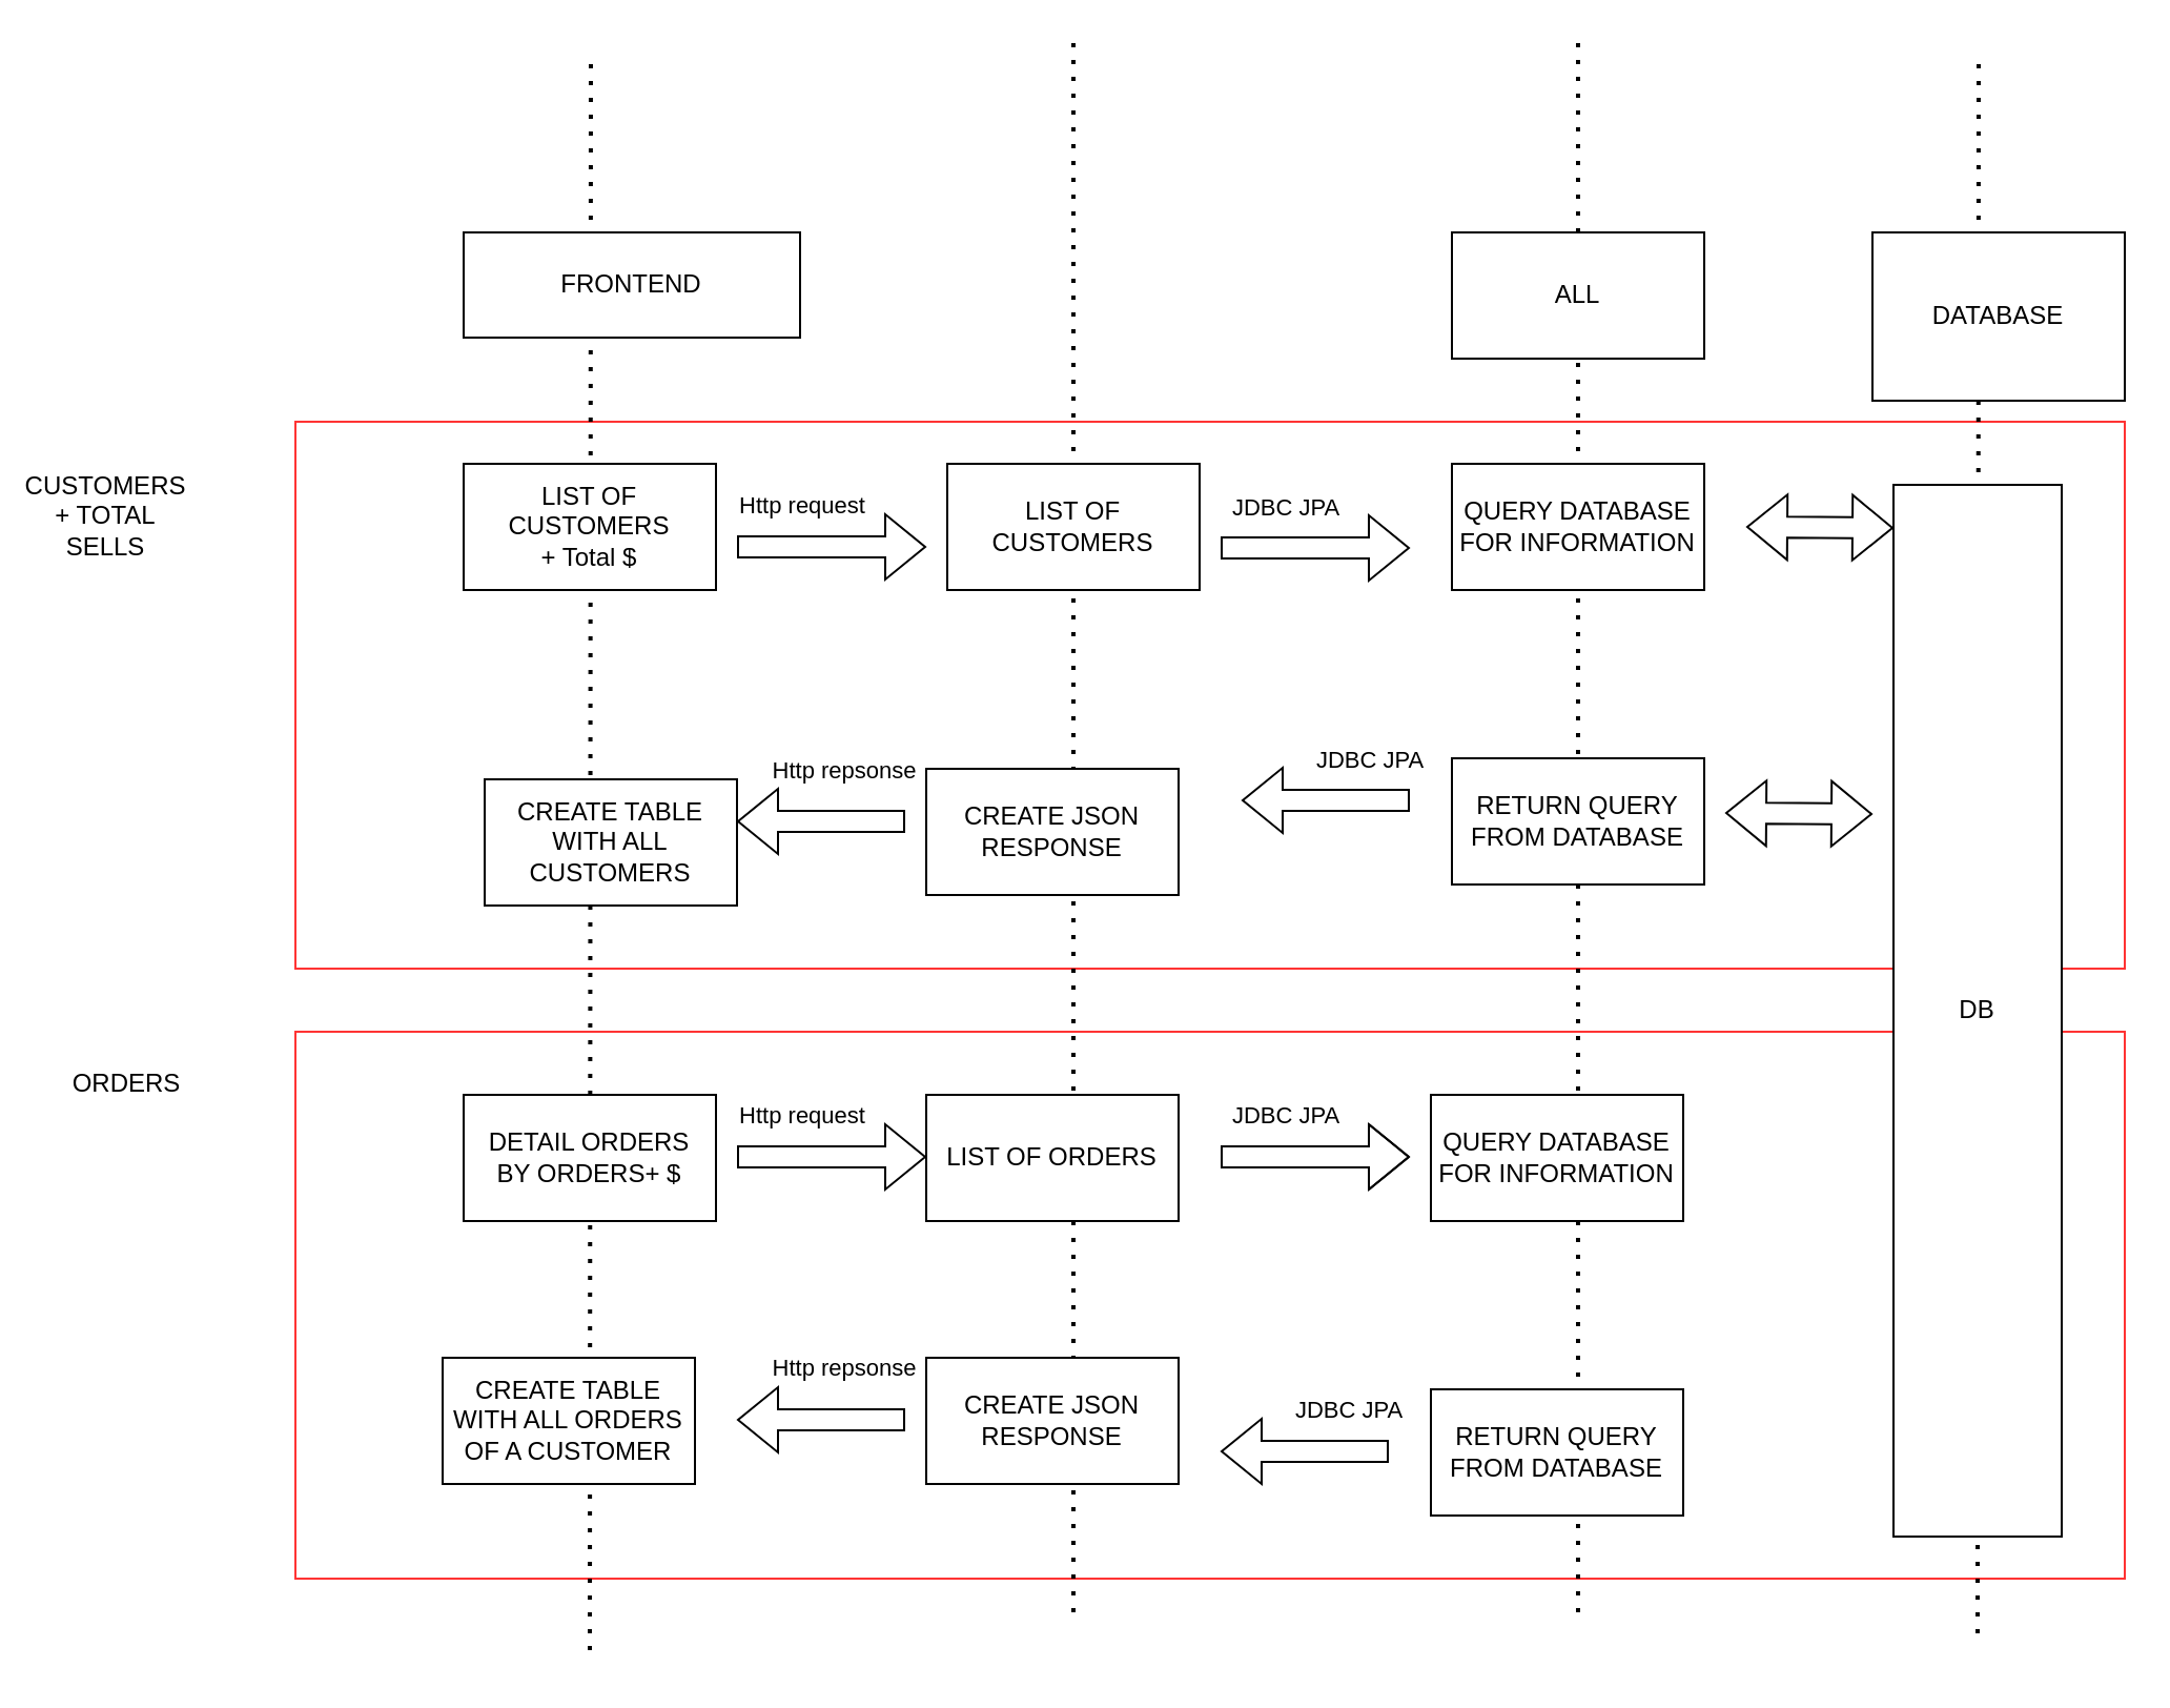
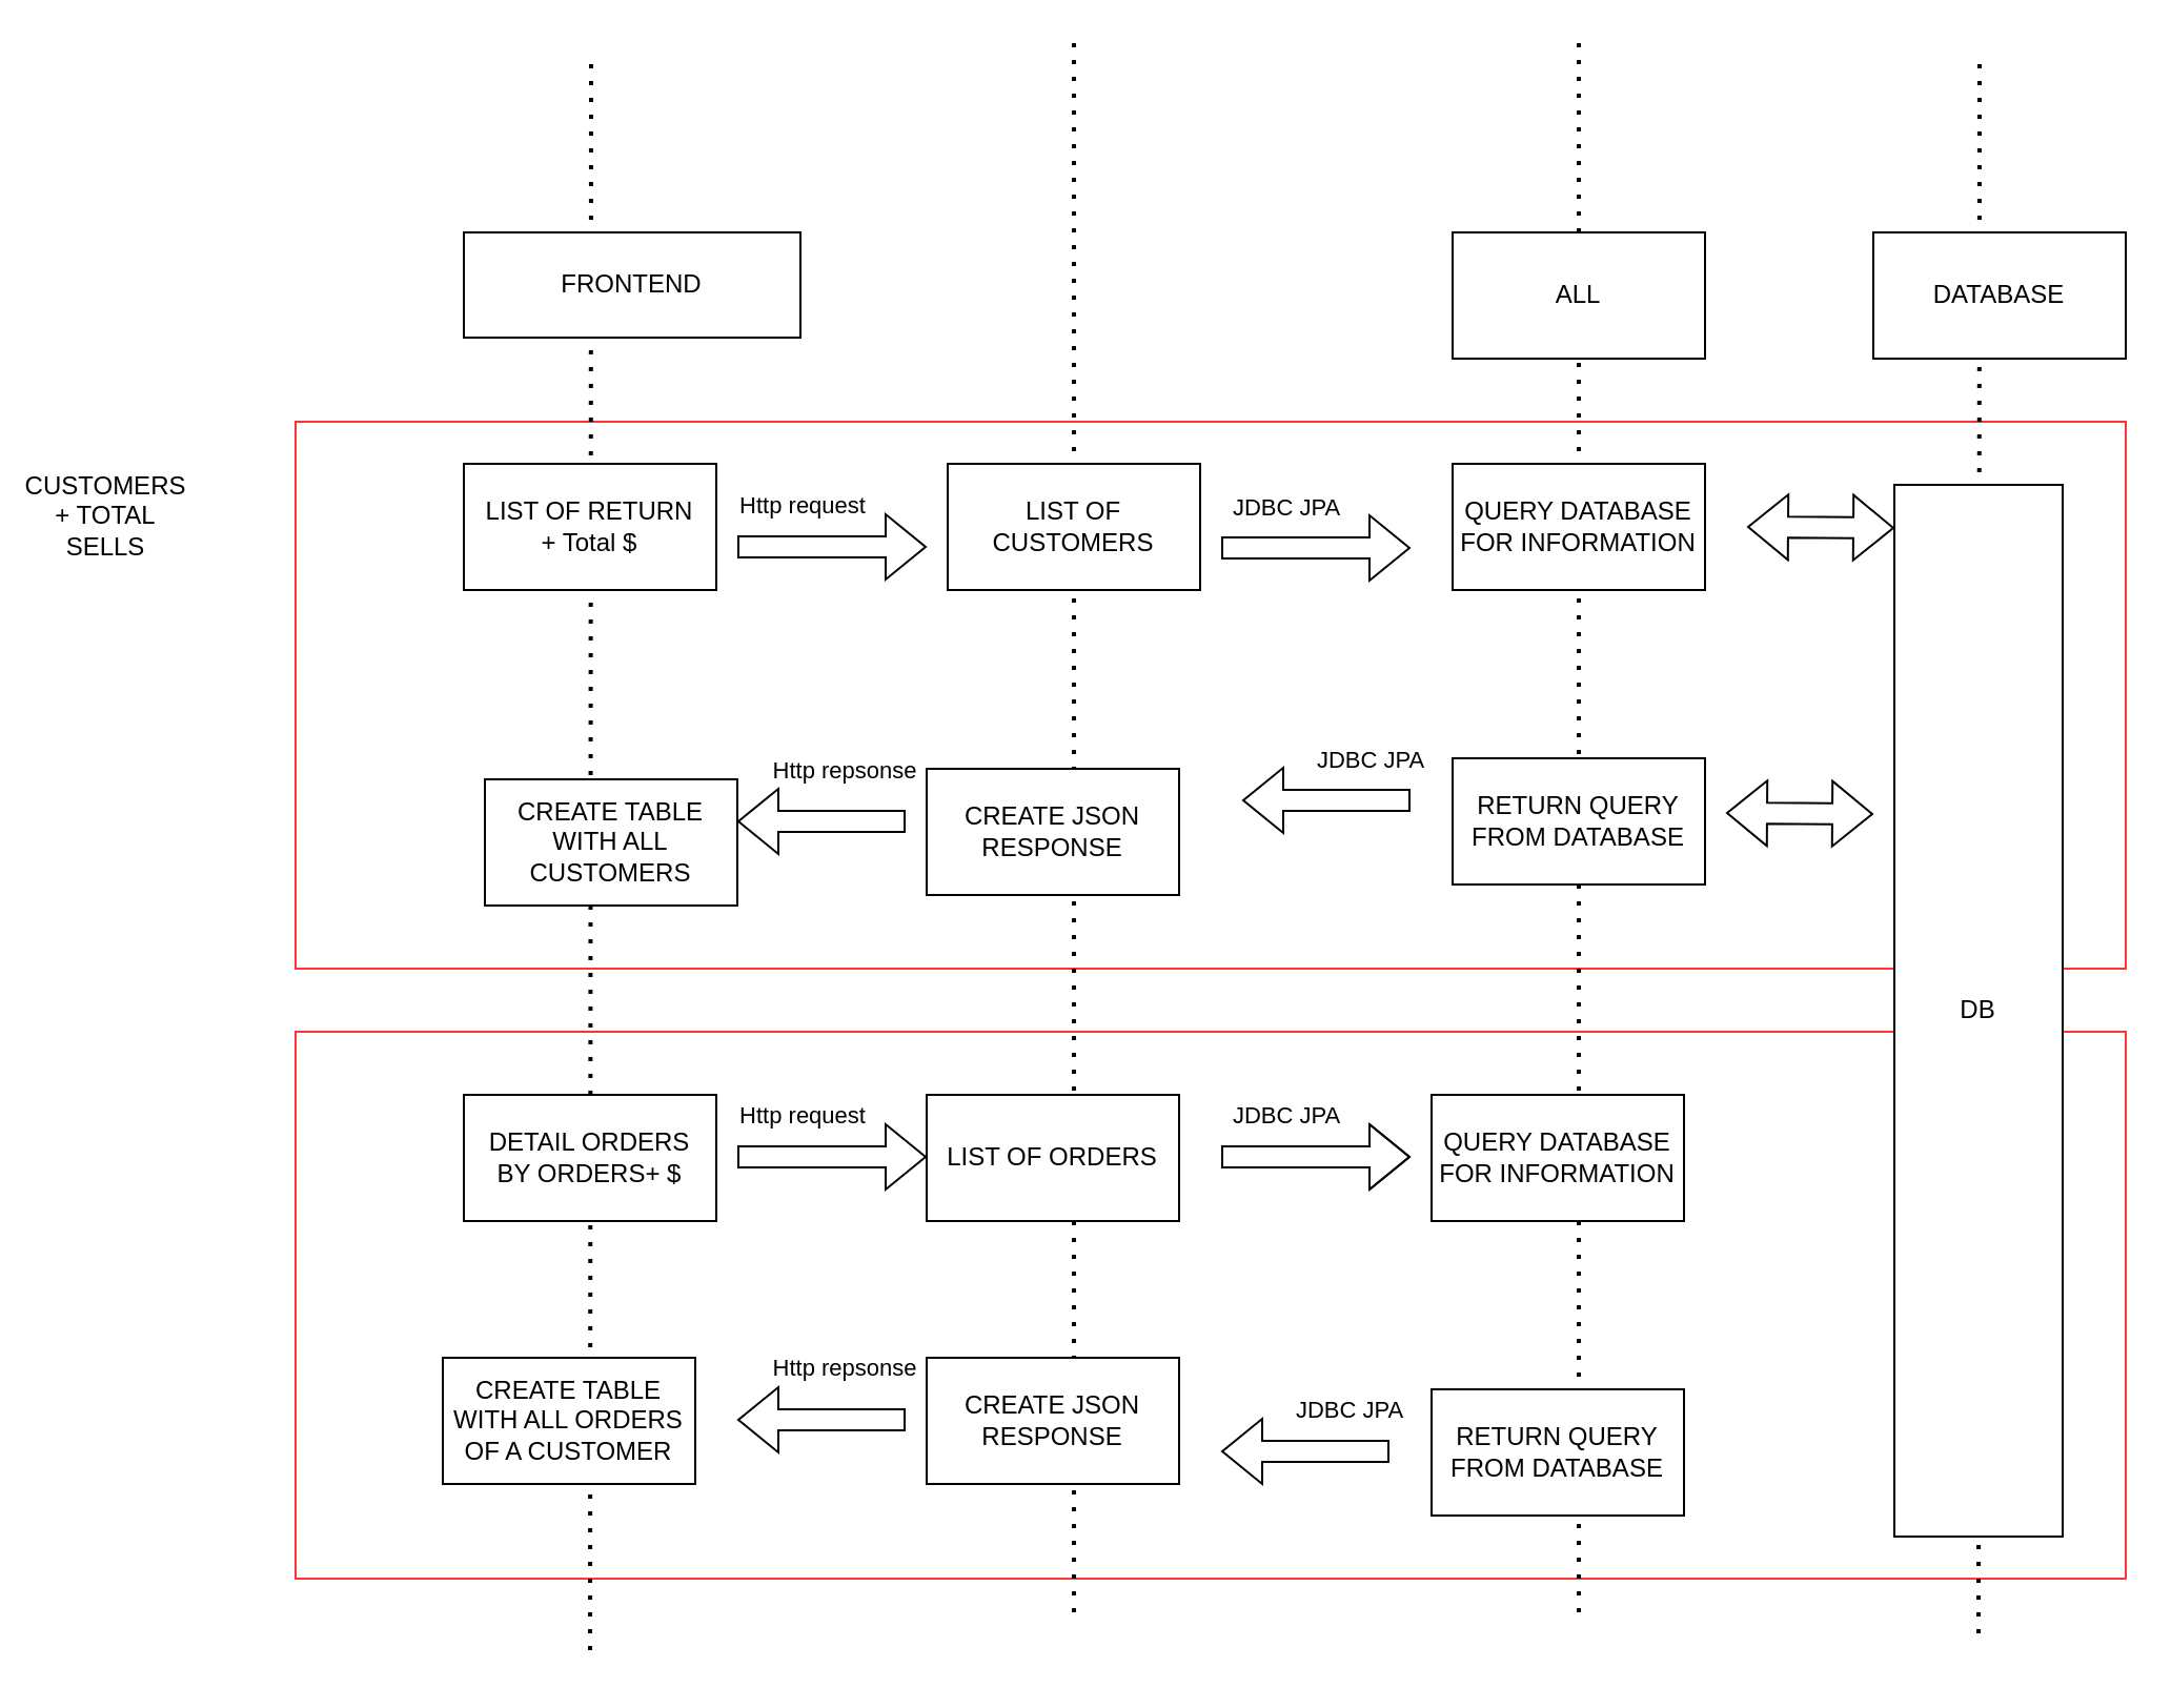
  <mxCell id="0" />
  <mxCell id="1" parent="0" />
  <mxCell id="2" value="" style="rounded=0;whiteSpace=wrap;html=1;strokeColor=#FF3333;fillColor=#FFFFFF;movable=0;resizable=0;rotatable=0;deletable=0;editable=0;locked=1;connectable=0;" vertex="1" parent="1"><mxGeometry x="140" y="490" width="870" height="260" as="geometry" /></mxCell>
  <mxCell id="3" value="" style="rounded=0;whiteSpace=wrap;html=1;strokeColor=#FF3333;fillColor=#FFFFFF;movable=0;resizable=0;rotatable=0;deletable=0;editable=0;locked=1;connectable=0;" vertex="1" parent="1"><mxGeometry x="140" y="200" width="870" height="260" as="geometry" /></mxCell>
  <mxCell id="4" value="" style="endArrow=none;dashed=1;html=1;dashPattern=1 3;strokeWidth=2;rounded=0;" edge="1" parent="1"><mxGeometry width="50" height="50" relative="1" as="geometry"><mxPoint x="510" y="20" as="sourcePoint" /><mxPoint x="510" y="770" as="targetPoint" /></mxGeometry></mxCell>
  <mxCell id="5" value="" style="endArrow=none;dashed=1;html=1;dashPattern=1 3;strokeWidth=2;rounded=0;" edge="1" parent="1"><mxGeometry width="50" height="50" relative="1" as="geometry"><mxPoint x="280.5" y="30" as="sourcePoint" /><mxPoint x="280" y="790" as="targetPoint" /></mxGeometry></mxCell>
  <mxCell id="6" value="" style="endArrow=none;dashed=1;html=1;dashPattern=1 3;strokeWidth=2;rounded=0;" edge="1" parent="1"><mxGeometry width="50" height="50" relative="1" as="geometry"><mxPoint x="750" y="20" as="sourcePoint" /><mxPoint x="750" y="770" as="targetPoint" /></mxGeometry></mxCell>
  <mxCell id="7" value="ALL" style="rounded=0;whiteSpace=wrap;html=1;" vertex="1" parent="1"><mxGeometry x="690" y="110" width="120" height="60" as="geometry" /></mxCell>
  <mxCell id="8" value="FRONTEND" style="rounded=0;whiteSpace=wrap;html=1;" vertex="1" parent="1"><mxGeometry x="220" y="110" width="160" height="50" as="geometry" /></mxCell>
- <mxCell id="9" value="LIST OF CUSTOMERS&lt;br&gt;+ Total $" style="rounded=0;whiteSpace=wrap;html=1;" vertex="1" parent="1"><mxGeometry x="220" y="220" width="120" height="60" as="geometry" /></mxCell>
+ <mxCell id="9" value="LIST OF RETURN&lt;br&gt;+ Total $" style="rounded=0;whiteSpace=wrap;html=1;" vertex="1" parent="1"><mxGeometry x="220" y="220" width="120" height="60" as="geometry" /></mxCell>
  <mxCell id="10" value="DETAIL ORDERS&lt;br&gt;BY ORDERS+ $" style="rounded=0;whiteSpace=wrap;html=1;" vertex="1" parent="1"><mxGeometry x="220" y="520" width="120" height="60" as="geometry" /></mxCell>
  <mxCell id="11" value="LIST OF CUSTOMERS" style="rounded=0;whiteSpace=wrap;html=1;" vertex="1" parent="1"><mxGeometry x="450" y="220" width="120" height="60" as="geometry" /></mxCell>
  <mxCell id="12" value="QUERY DATABASE FOR INFORMATION" style="rounded=0;whiteSpace=wrap;html=1;" vertex="1" parent="1"><mxGeometry x="690" y="220" width="120" height="60" as="geometry" /></mxCell>
  <mxCell id="13" value="" style="shape=flexArrow;endArrow=classic;html=1;rounded=0;" edge="1" parent="1"><mxGeometry width="50" height="50" relative="1" as="geometry"><mxPoint x="350" y="259.5" as="sourcePoint" /><mxPoint x="440" y="259.5" as="targetPoint" /></mxGeometry></mxCell>
  <mxCell id="14" value="Http request" style="edgeLabel;html=1;align=center;verticalAlign=middle;resizable=0;points=[];" vertex="1" connectable="0" parent="13"><mxGeometry x="0.318" relative="1" as="geometry"><mxPoint x="-29" y="-20" as="offset" /></mxGeometry></mxCell>
  <mxCell id="15" value="" style="shape=flexArrow;endArrow=classic;html=1;rounded=0;" edge="1" parent="1"><mxGeometry width="50" height="50" relative="1" as="geometry"><mxPoint x="580" y="260" as="sourcePoint" /><mxPoint x="670" y="260" as="targetPoint" /></mxGeometry></mxCell>
  <mxCell id="16" value="JDBC JPA" style="edgeLabel;html=1;align=center;verticalAlign=middle;resizable=0;points=[];" vertex="1" connectable="0" parent="15"><mxGeometry x="0.318" relative="1" as="geometry"><mxPoint x="-29" y="-20" as="offset" /></mxGeometry></mxCell>
  <mxCell id="17" value="" style="shape=flexArrow;endArrow=classic;html=1;rounded=0;exitX=0.583;exitY=0.833;exitDx=0;exitDy=0;exitPerimeter=0;" edge="1" parent="1"><mxGeometry width="50" height="50" relative="1" as="geometry"><mxPoint x="670" y="380" as="sourcePoint" /><mxPoint x="590" y="380" as="targetPoint" /></mxGeometry></mxCell>
  <mxCell id="18" value="JDBC JPA" style="edgeLabel;html=1;align=center;verticalAlign=middle;resizable=0;points=[];" vertex="1" connectable="0" parent="17"><mxGeometry x="0.318" relative="1" as="geometry"><mxPoint x="33" y="-20" as="offset" /></mxGeometry></mxCell>
  <mxCell id="19" value="" style="shape=flexArrow;endArrow=classic;html=1;rounded=0;exitX=0.583;exitY=0.833;exitDx=0;exitDy=0;exitPerimeter=0;" edge="1" parent="1"><mxGeometry width="50" height="50" relative="1" as="geometry"><mxPoint x="430" y="390" as="sourcePoint" /><mxPoint x="350" y="390" as="targetPoint" /></mxGeometry></mxCell>
  <mxCell id="20" value="Http repsonse" style="edgeLabel;html=1;align=center;verticalAlign=middle;resizable=0;points=[];" vertex="1" connectable="0" parent="19"><mxGeometry x="0.318" relative="1" as="geometry"><mxPoint x="23" y="-25" as="offset" /></mxGeometry></mxCell>
  <mxCell id="21" value="CREATE TABLE&lt;br&gt;WITH ALL CUSTOMERS" style="rounded=0;whiteSpace=wrap;html=1;" vertex="1" parent="1"><mxGeometry x="230" y="370" width="120" height="60" as="geometry" /></mxCell>
  <mxCell id="22" value="CREATE JSON RESPONSE" style="rounded=0;whiteSpace=wrap;html=1;" vertex="1" parent="1"><mxGeometry x="440" y="365" width="120" height="60" as="geometry" /></mxCell>
  <mxCell id="23" value="RETURN QUERY&lt;br&gt;FROM DATABASE" style="rounded=0;whiteSpace=wrap;html=1;" vertex="1" parent="1"><mxGeometry x="690" y="360" width="120" height="60" as="geometry" /></mxCell>
  <mxCell id="24" value="" style="endArrow=none;dashed=1;html=1;dashPattern=1 3;strokeWidth=2;rounded=0;" edge="1" parent="1"><mxGeometry width="50" height="50" relative="1" as="geometry"><mxPoint x="940.5" y="30" as="sourcePoint" /><mxPoint x="940" y="780" as="targetPoint" /></mxGeometry></mxCell>
  <mxCell id="25" value="" style="shape=flexArrow;endArrow=classic;startArrow=classic;html=1;rounded=0;" edge="1" parent="1"><mxGeometry width="100" height="100" relative="1" as="geometry"><mxPoint x="900" y="250.5" as="sourcePoint" /><mxPoint x="830" y="250" as="targetPoint" /></mxGeometry></mxCell>
  <mxCell id="26" value="" style="shape=flexArrow;endArrow=classic;startArrow=classic;html=1;rounded=0;" edge="1" parent="1"><mxGeometry width="100" height="100" relative="1" as="geometry"><mxPoint x="890" y="386.5" as="sourcePoint" /><mxPoint x="820" y="386" as="targetPoint" /></mxGeometry></mxCell>
- <mxCell id="27" value="DATABASE" style="rounded=0;whiteSpace=wrap;html=1;" vertex="1" parent="1"><mxGeometry x="890" y="110" width="120" height="80" as="geometry" /></mxCell>
+ <mxCell id="27" value="DATABASE" style="rounded=0;whiteSpace=wrap;html=1;" vertex="1" parent="1"><mxGeometry x="890" y="110" width="120" height="60" as="geometry" /></mxCell>
  <mxCell id="28" value="DB" style="rounded=0;whiteSpace=wrap;html=1;" vertex="1" parent="1"><mxGeometry x="900" y="230" width="80" height="500" as="geometry" /></mxCell>
  <mxCell id="29" value="" style="shape=flexArrow;endArrow=classic;html=1;rounded=0;" edge="1" parent="1"><mxGeometry width="50" height="50" relative="1" as="geometry"><mxPoint x="350" y="549.5" as="sourcePoint" /><mxPoint x="440" y="549.5" as="targetPoint" /></mxGeometry></mxCell>
  <mxCell id="30" value="Http request" style="edgeLabel;html=1;align=center;verticalAlign=middle;resizable=0;points=[];" vertex="1" connectable="0" parent="29"><mxGeometry x="0.318" relative="1" as="geometry"><mxPoint x="-29" y="-20" as="offset" /></mxGeometry></mxCell>
  <mxCell id="31" value="LIST OF ORDERS" style="rounded=0;whiteSpace=wrap;html=1;" vertex="1" parent="1"><mxGeometry x="440" y="520" width="120" height="60" as="geometry" /></mxCell>
  <mxCell id="32" value="QUERY DATABASE FOR INFORMATION" style="rounded=0;whiteSpace=wrap;html=1;" vertex="1" parent="1"><mxGeometry x="680" y="520" width="120" height="60" as="geometry" /></mxCell>
  <mxCell id="33" value="RETURN QUERY&lt;br&gt;FROM DATABASE" style="rounded=0;whiteSpace=wrap;html=1;" vertex="1" parent="1"><mxGeometry x="680" y="660" width="120" height="60" as="geometry" /></mxCell>
  <mxCell id="34" value="" style="shape=flexArrow;endArrow=classic;html=1;rounded=0;exitX=0.583;exitY=0.833;exitDx=0;exitDy=0;exitPerimeter=0;" edge="1" parent="1"><mxGeometry width="50" height="50" relative="1" as="geometry"><mxPoint x="660" y="689.5" as="sourcePoint" /><mxPoint x="580" y="689.5" as="targetPoint" /></mxGeometry></mxCell>
  <mxCell id="35" value="JDBC JPA" style="edgeLabel;html=1;align=center;verticalAlign=middle;resizable=0;points=[];" vertex="1" connectable="0" parent="34"><mxGeometry x="0.318" relative="1" as="geometry"><mxPoint x="33" y="-20" as="offset" /></mxGeometry></mxCell>
  <mxCell id="36" value="" style="shape=flexArrow;endArrow=classic;html=1;rounded=0;" edge="1" parent="1"><mxGeometry width="50" height="50" relative="1" as="geometry"><mxPoint x="580" y="549.5" as="sourcePoint" /><mxPoint x="670" y="549.5" as="targetPoint" /><Array as="points"><mxPoint x="610" y="549.5" /></Array></mxGeometry></mxCell>
  <mxCell id="37" value="JDBC JPA" style="edgeLabel;html=1;align=center;verticalAlign=middle;resizable=0;points=[];" vertex="1" connectable="0" parent="36"><mxGeometry x="0.318" relative="1" as="geometry"><mxPoint x="-29" y="-20" as="offset" /></mxGeometry></mxCell>
  <mxCell id="38" value="CREATE TABLE&lt;br&gt;WITH ALL ORDERS OF A CUSTOMER" style="rounded=0;whiteSpace=wrap;html=1;" vertex="1" parent="1"><mxGeometry x="210" y="645" width="120" height="60" as="geometry" /></mxCell>
  <mxCell id="39" value="CREATE JSON RESPONSE" style="rounded=0;whiteSpace=wrap;html=1;" vertex="1" parent="1"><mxGeometry x="440" y="645" width="120" height="60" as="geometry" /></mxCell>
  <mxCell id="40" value="" style="shape=flexArrow;endArrow=classic;html=1;rounded=0;exitX=0.583;exitY=0.833;exitDx=0;exitDy=0;exitPerimeter=0;" edge="1" parent="1"><mxGeometry width="50" height="50" relative="1" as="geometry"><mxPoint x="430" y="674.5" as="sourcePoint" /><mxPoint x="350" y="674.5" as="targetPoint" /></mxGeometry></mxCell>
  <mxCell id="41" value="Http repsonse" style="edgeLabel;html=1;align=center;verticalAlign=middle;resizable=0;points=[];" vertex="1" connectable="0" parent="40"><mxGeometry x="0.318" relative="1" as="geometry"><mxPoint x="23" y="-25" as="offset" /></mxGeometry></mxCell>
  <mxCell id="42" value="CUSTOMERS&lt;br&gt;+ TOTAL SELLS" style="text;html=1;strokeColor=none;fillColor=none;align=center;verticalAlign=middle;whiteSpace=wrap;rounded=0;" vertex="1" parent="1"><mxGeometry x="20" y="230" width="60" height="30" as="geometry" /></mxCell>
- <mxCell id="43" value="ORDERS" style="text;html=1;strokeColor=none;fillColor=none;align=center;verticalAlign=middle;whiteSpace=wrap;rounded=0;" vertex="1" parent="1"><mxGeometry x="30" y="500" width="60" height="30" as="geometry" /></mxCell>
